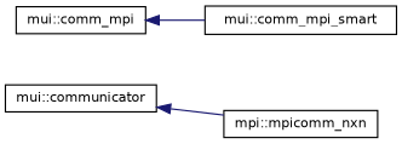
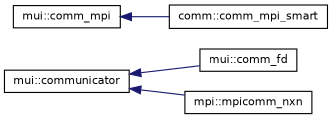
  digraph {
    rankdir=LR
    node [color=black fillcolor=white fontname=Helvetica fontsize=10 shape=record style=filled]
    edge [color=midnightblue dir=back fontname=Helvetica fontsize=10 labelfontname=Helvetica labelfontsize=10 style=solid]
    n1 [height=0.2 label="mui::communicator" width=0.4]
+   n2 [height=0.2 label="mui::comm_fd" width=0.4]
    n3 [height=0.2 label="mpi::mpicomm_nxn" width=0.4]
    n4 [height=0.2 label="mui::comm_mpi" width=0.4]
-   n5 [height=0.2 label="mui::comm_mpi_smart" width=0.4]
+   n5 [height=0.2 label="comm::comm_mpi_smart" width=0.4]
+   n1 -> n2
    n1 -> n3
    n4 -> n5
  }
